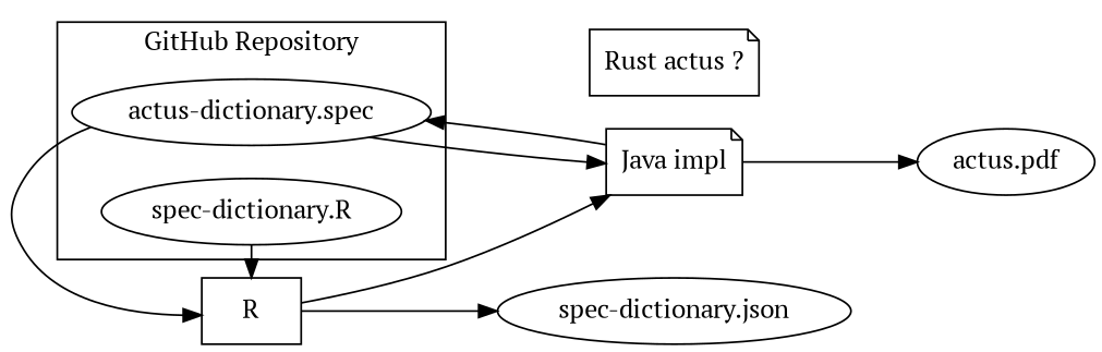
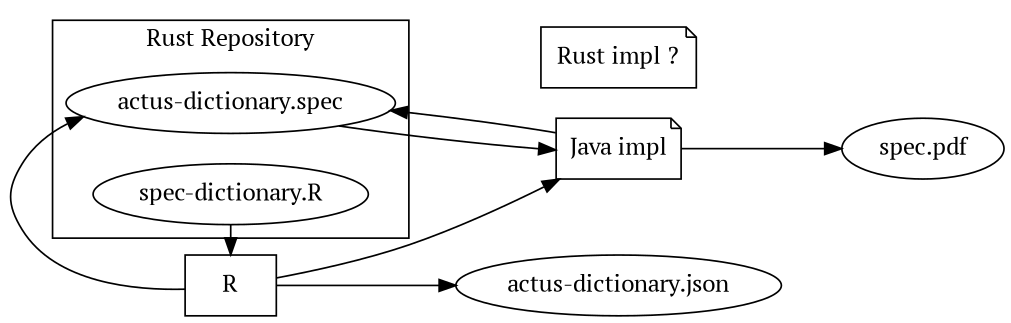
  digraph {
    fontname="PT Serif"
    rankdir=LR
    node [fontname="PT Serif"]
    edge [fontname="PT Serif"]
    n1 [label="Java impl" shape=note]
-   n2 [label="Rust actus ?" shape=note]
+   n2 [label="Rust impl ?" shape=note]
    n3 [label="actus-dictionary.spec"]
    n4 [label="spec-dictionary.R"]
-   n5 [label="actus.pdf"]
+   n5 [label="spec.pdf"]
    n6 [label=R shape=box]
-   n7 [label="spec-dictionary.json"]
+   n7 [label="actus-dictionary.json"]
    subgraph sub_1 {
      rank=same
      n1
      n2
    }
    subgraph cluster_2 {
-     label="GitHub Repository"
+     label="Rust Repository"
      n3
      n4
    }
    n1 -> n3
    n1 -> n5
    n3 -> n1
-   n3 -> n6
+   n6 -> n3
    n4 -> n6
    n6 -> n1
    n6 -> n7
  }
